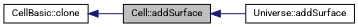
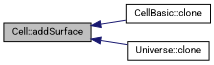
  digraph {
    fontname=Roboto
    rankdir=LR
    node [color=black fillcolor=white fontname=Roboto fontsize=10 shape=record style=filled]
    edge [color=midnightblue dir=back fontname=Roboto fontsize=10 labelfontname=Helvetica labelfontsize=10 style=solid]
    n1 [fillcolor=grey75 fontcolor=black height=0.2 label="Cell::addSurface" width=0.4]
    n2 [height=0.2 label="CellBasic::clone" width=0.4]
-   n3 [height=0.2 label="Universe::addSurface" width=0.4]
-   n2 -> n1
+   n3 [height=0.2 label="Universe::clone" width=0.4]
+   n1 -> n2
    n1 -> n3
  }
